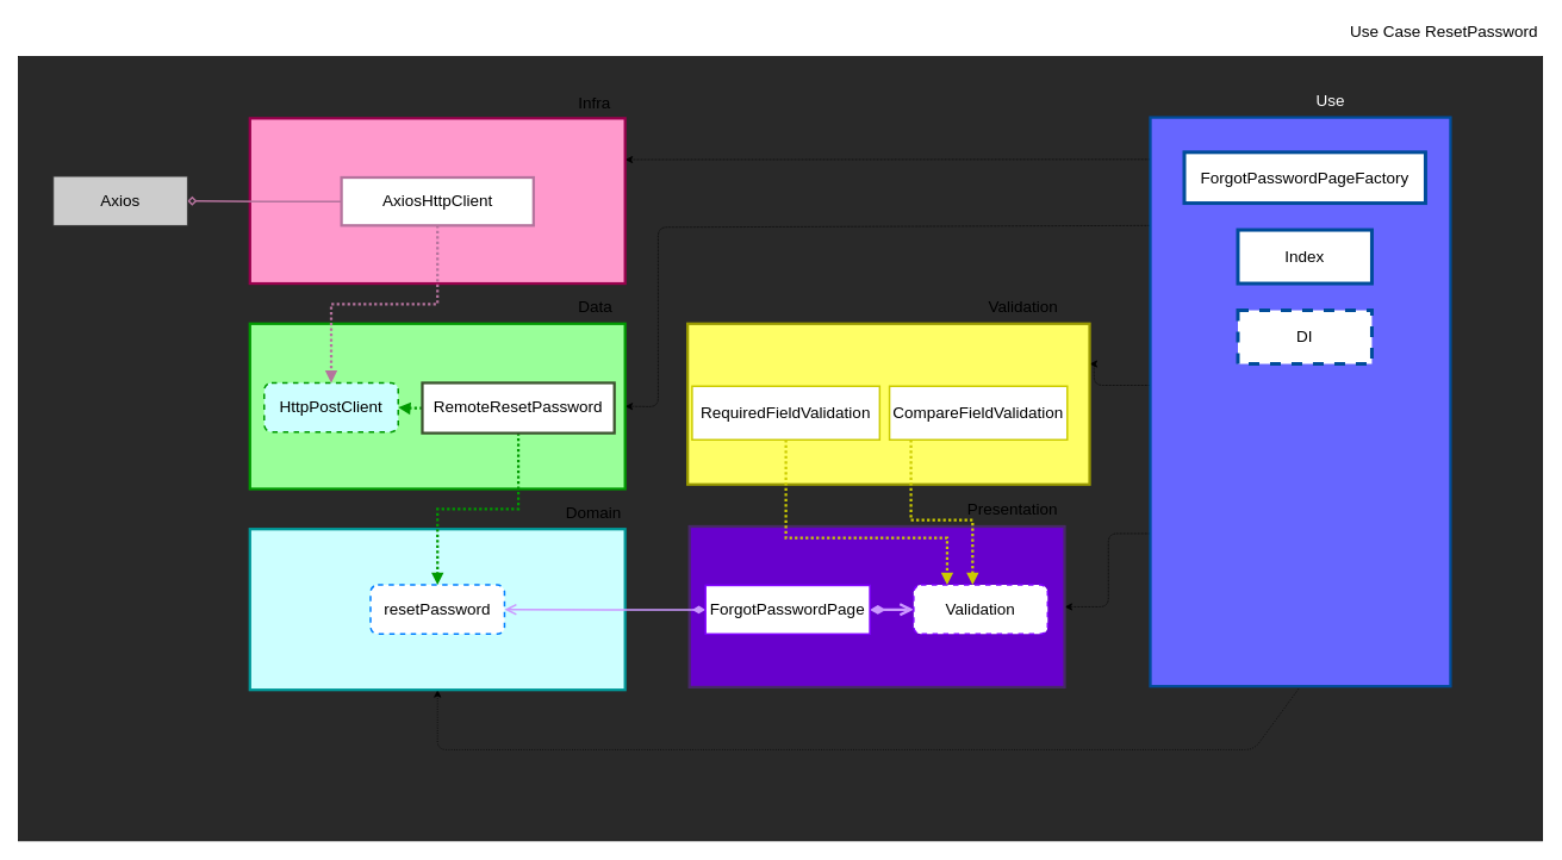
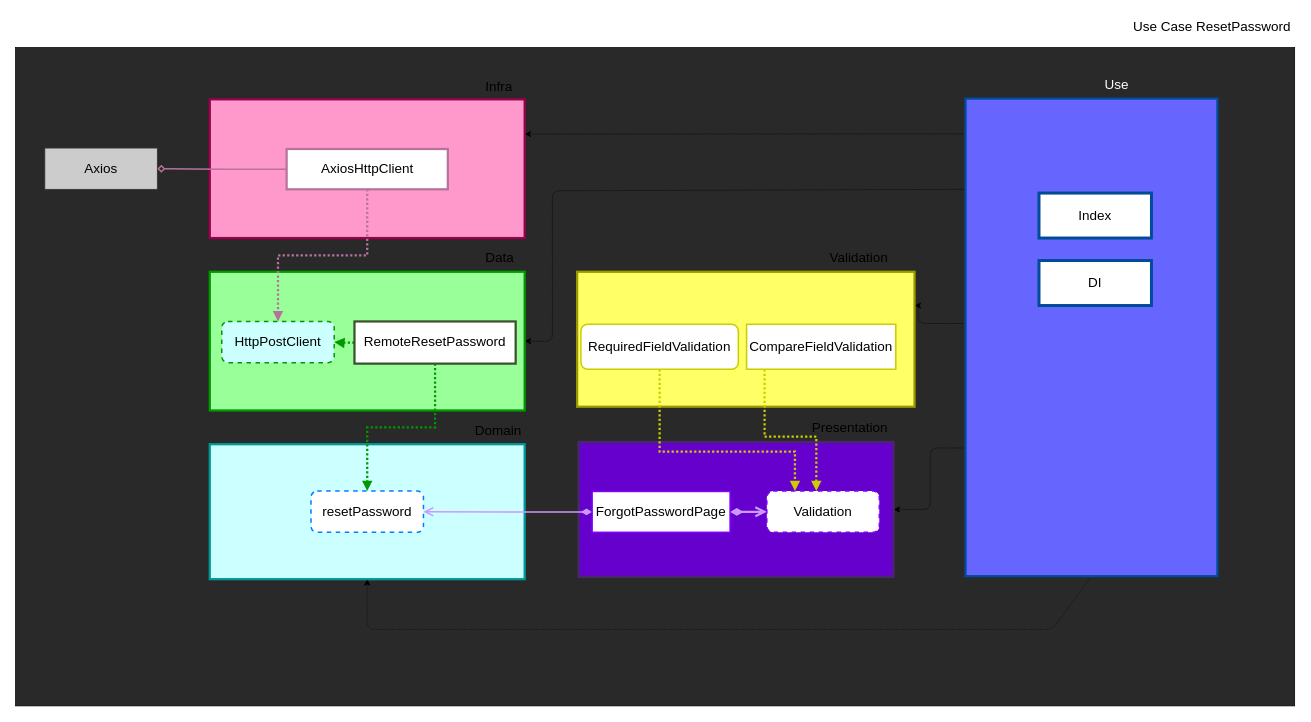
  <mxCell id="0" />
  <mxCell id="1" parent="0" />
  <mxCell id="2" value="" style="rounded=0;whiteSpace=wrap;html=1;fontSize=18;fillColor=#292929;" parent="1" vertex="1"><mxGeometry x="20" y="63" width="1706" height="878" as="geometry" /></mxCell>
  <mxCell id="3" style="edgeStyle=none;html=1;fontColor=#FFFFFF;entryX=1;entryY=0.25;entryDx=0;entryDy=0;dashed=1;dashPattern=1 1;" parent="1" target="30" edge="1"><mxGeometry relative="1" as="geometry"><mxPoint x="1192" y="425" as="targetPoint" /><mxPoint x="1296" y="431" as="sourcePoint" /><Array as="points"><mxPoint x="1224" y="431" /><mxPoint x="1224" y="407" /></Array></mxGeometry></mxCell>
  <mxCell id="4" style="edgeStyle=none;html=1;entryX=1;entryY=0.5;entryDx=0;entryDy=0;fontColor=#FFFFFF;dashed=1;dashPattern=1 1;" parent="1" target="24" edge="1"><mxGeometry relative="1" as="geometry"><mxPoint x="1298" y="597" as="sourcePoint" /><Array as="points"><mxPoint x="1240" y="597" /><mxPoint x="1240" y="679" /></Array></mxGeometry></mxCell>
  <mxCell id="5" style="edgeStyle=none;html=1;entryX=1;entryY=0.25;entryDx=0;entryDy=0;fontColor=#FFFFFF;dashed=1;dashPattern=1 1;" parent="1" target="18" edge="1"><mxGeometry relative="1" as="geometry"><mxPoint x="1294" y="178" as="sourcePoint" /></mxGeometry></mxCell>
  <mxCell id="6" style="edgeStyle=none;html=1;exitX=0.5;exitY=1;exitDx=0;exitDy=0;fontColor=#FFFFFF;entryX=0.5;entryY=1;entryDx=0;entryDy=0;dashed=1;dashPattern=1 2;" parent="1" source="8" target="10" edge="1"><mxGeometry relative="1" as="geometry"><Array as="points"><mxPoint x="1403" y="839" /><mxPoint x="489" y="839" /></Array></mxGeometry></mxCell>
  <mxCell id="7" style="edgeStyle=none;html=1;exitX=0.004;exitY=0.19;exitDx=0;exitDy=0;entryX=1;entryY=0.5;entryDx=0;entryDy=0;fontColor=#FFFFFF;exitPerimeter=0;dashed=1;dashPattern=1 1;" parent="1" source="8" target="9" edge="1"><mxGeometry relative="1" as="geometry"><Array as="points"><mxPoint x="736" y="254" /><mxPoint x="736" y="455" /></Array></mxGeometry></mxCell>
  <mxCell id="8" value="" style="rounded=0;whiteSpace=wrap;html=1;fontSize=18;strokeColor=#004C99;strokeWidth=3;fillColor=#6666FF;" parent="1" vertex="1"><mxGeometry x="1287" y="131" width="336" height="637" as="geometry" /></mxCell>
  <mxCell id="9" value="" style="rounded=0;whiteSpace=wrap;html=1;fillColor=#99FF99;strokeColor=#009900;strokeWidth=3;fontSize=18;" parent="1" vertex="1"><mxGeometry x="279" y="362" width="420" height="185" as="geometry" /></mxCell>
  <mxCell id="10" value="" style="rounded=0;whiteSpace=wrap;html=1;fillColor=#CCFFFF;strokeColor=#009999;strokeWidth=3;fontSize=18;" parent="1" vertex="1"><mxGeometry x="279" y="592" width="420" height="180" as="geometry" /></mxCell>
  <mxCell id="11" value="&lt;font style=&quot;font-size: 18px&quot; color=&quot;#000000&quot;&gt;resetPassword&lt;/font&gt;" style="rounded=1;whiteSpace=wrap;html=1;strokeColor=#007FFF;dashed=1;strokeWidth=2;fillColor=#FFFFFF;" parent="1" vertex="1"><mxGeometry x="414" y="654.5" width="150" height="55" as="geometry" /></mxCell>
  <mxCell id="12" value="Domain" style="text;html=1;strokeColor=none;fillColor=none;align=center;verticalAlign=middle;whiteSpace=wrap;rounded=0;fontSize=18;" parent="1" vertex="1"><mxGeometry x="634" y="559" width="60" height="30" as="geometry" /></mxCell>
  <mxCell id="13" style="edgeStyle=orthogonalEdgeStyle;rounded=0;orthogonalLoop=1;jettySize=auto;html=1;exitX=0.5;exitY=1;exitDx=0;exitDy=0;fontSize=18;strokeWidth=3;fillColor=#d5e8d4;strokeColor=#009900;dashed=1;dashPattern=1 1;endArrow=block;endFill=1;" parent="1" source="15" target="11" edge="1"><mxGeometry relative="1" as="geometry" /></mxCell>
  <mxCell id="14" style="edgeStyle=orthogonalEdgeStyle;rounded=0;orthogonalLoop=1;jettySize=auto;html=1;exitX=0;exitY=0.5;exitDx=0;exitDy=0;fontSize=18;strokeColor=#009900;strokeWidth=3;dashed=1;dashPattern=1 1;endArrow=block;endFill=1;" parent="1" source="15" target="17" edge="1"><mxGeometry relative="1" as="geometry" /></mxCell>
  <mxCell id="15" value="&lt;font style=&quot;font-size: 18px&quot; color=&quot;#000000&quot;&gt;RemoteResetPassword&lt;/font&gt;" style="rounded=0;whiteSpace=wrap;html=1;strokeColor=#3B522E;strokeWidth=3;fillColor=#FFFFFF;" parent="1" vertex="1"><mxGeometry x="472" y="428.25" width="215" height="56.25" as="geometry" /></mxCell>
  <mxCell id="16" value="Data&lt;br&gt;" style="text;html=1;strokeColor=none;fillColor=none;align=center;verticalAlign=middle;whiteSpace=wrap;rounded=0;fontSize=18;" parent="1" vertex="1"><mxGeometry x="636" y="329" width="60" height="30" as="geometry" /></mxCell>
  <mxCell id="17" value="&lt;font style=&quot;font-size: 18px&quot; color=&quot;#000000&quot;&gt;HttpPostClient&lt;/font&gt;" style="rounded=1;whiteSpace=wrap;html=1;strokeColor=#009900;dashed=1;strokeWidth=2;fillColor=#ccffff;" parent="1" vertex="1"><mxGeometry x="295" y="428.25" width="150" height="55" as="geometry" /></mxCell>
  <mxCell id="18" value="" style="rounded=0;whiteSpace=wrap;html=1;fillColor=#FF99CC;strokeColor=#99004D;strokeWidth=3;fontSize=18;" parent="1" vertex="1"><mxGeometry x="279" y="132" width="420" height="185" as="geometry" /></mxCell>
  <mxCell id="19" style="edgeStyle=orthogonalEdgeStyle;rounded=0;orthogonalLoop=1;jettySize=auto;html=1;exitX=0;exitY=0.5;exitDx=0;exitDy=0;fontSize=18;strokeColor=#B5739D;strokeWidth=2;endArrow=diamond;endFill=0;sourcePerimeterSpacing=0;startSize=6;" parent="1" source="21" target="23" edge="1"><mxGeometry relative="1" as="geometry" /></mxCell>
  <mxCell id="20" style="edgeStyle=orthogonalEdgeStyle;rounded=0;orthogonalLoop=1;jettySize=auto;html=1;exitX=0.5;exitY=1;exitDx=0;exitDy=0;fontSize=18;strokeColor=#B5739D;strokeWidth=3;dashed=1;dashPattern=1 1;endArrow=block;endFill=1;" parent="1" source="21" target="17" edge="1"><mxGeometry relative="1" as="geometry" /></mxCell>
  <mxCell id="21" value="&lt;font style=&quot;font-size: 18px&quot; color=&quot;#000000&quot;&gt;AxiosHttpClient&lt;/font&gt;" style="rounded=0;whiteSpace=wrap;html=1;strokeColor=#B5739D;strokeWidth=3;fillColor=#FFFFFF;" parent="1" vertex="1"><mxGeometry x="381.5" y="198.25" width="215" height="53.75" as="geometry" /></mxCell>
  <mxCell id="22" value="Infra" style="text;html=1;strokeColor=none;fillColor=none;align=center;verticalAlign=middle;whiteSpace=wrap;rounded=0;fontSize=18;" parent="1" vertex="1"><mxGeometry x="635" y="100" width="60" height="30" as="geometry" /></mxCell>
  <mxCell id="23" value="&lt;font style=&quot;font-size: 18px&quot; color=&quot;#000000&quot;&gt;Axios&lt;/font&gt;" style="rounded=0;whiteSpace=wrap;html=1;strokeColor=#333333;fillColor=#CCCCCC;" parent="1" vertex="1"><mxGeometry x="59" y="197" width="150" height="55" as="geometry" /></mxCell>
  <mxCell id="24" value="" style="rounded=0;whiteSpace=wrap;html=1;fillColor=#6600CC;strokeColor=#472966;strokeWidth=3;fontSize=18;" parent="1" vertex="1"><mxGeometry x="771" y="589" width="420" height="180" as="geometry" /></mxCell>
  <mxCell id="25" style="edgeStyle=orthogonalEdgeStyle;rounded=0;orthogonalLoop=1;jettySize=auto;html=1;exitX=0;exitY=0.5;exitDx=0;exitDy=0;fontSize=18;strokeColor=#CC99FF;strokeWidth=2;endArrow=open;endFill=0;startArrow=diamondThin;startFill=1;targetPerimeterSpacing=0;endSize=9;startSize=9;" parent="1" source="27" target="11" edge="1"><mxGeometry relative="1" as="geometry" /></mxCell>
  <mxCell id="26" style="edgeStyle=orthogonalEdgeStyle;rounded=0;orthogonalLoop=1;jettySize=auto;html=1;exitX=1;exitY=0.5;exitDx=0;exitDy=0;fontSize=18;fontColor=#FFFFFF;strokeColor=#CC99FF;strokeWidth=3;endArrow=open;endFill=0;startArrow=diamondThin;startFill=1;endSize=9;startSize=9;" parent="1" source="27" target="29" edge="1"><mxGeometry relative="1" as="geometry" /></mxCell>
  <mxCell id="27" value="&lt;font color=&quot;#000000&quot;&gt;&lt;span style=&quot;font-size: 18px&quot;&gt;ForgotPasswordPage&lt;/span&gt;&lt;/font&gt;" style="rounded=0;whiteSpace=wrap;html=1;strokeColor=#7F00FF;strokeWidth=2;fillColor=#FFFFFF;" parent="1" vertex="1"><mxGeometry x="789" y="655" width="184" height="54.5" as="geometry" /></mxCell>
  <mxCell id="28" value="Presentation" style="text;html=1;strokeColor=none;fillColor=none;align=center;verticalAlign=middle;whiteSpace=wrap;rounded=0;fontSize=18;" parent="1" vertex="1"><mxGeometry x="1078" y="555" width="110" height="30" as="geometry" /></mxCell>
  <mxCell id="29" value="&lt;font style=&quot;font-size: 18px&quot; color=&quot;#000000&quot;&gt;Validation&lt;/font&gt;" style="rounded=1;whiteSpace=wrap;html=1;strokeColor=#7F00FF;dashed=1;strokeWidth=2;fillColor=#FFFFFF;" parent="1" vertex="1"><mxGeometry x="1022" y="654.5" width="150" height="55" as="geometry" /></mxCell>
  <mxCell id="30" value="" style="rounded=0;whiteSpace=wrap;html=1;fillColor=#FFFF66;strokeColor=#999900;strokeWidth=3;fontSize=18;" parent="1" vertex="1"><mxGeometry x="769" y="362" width="450" height="180" as="geometry" /></mxCell>
  <mxCell id="31" style="edgeStyle=orthogonalEdgeStyle;rounded=0;orthogonalLoop=1;jettySize=auto;html=1;exitX=0.5;exitY=1;exitDx=0;exitDy=0;fontSize=18;fontColor=#FFFFFF;strokeColor=#CCCC00;strokeWidth=3;fillColor=#fff2cc;endArrow=block;endFill=1;dashed=1;dashPattern=1 1;entryX=0.25;entryY=0;entryDx=0;entryDy=0;" parent="1" source="32" target="29" edge="1"><mxGeometry relative="1" as="geometry"><Array as="points"><mxPoint x="879" y="602" /><mxPoint x="1059" y="602" /></Array></mxGeometry></mxCell>
- <mxCell id="32" value="&lt;font style=&quot;font-size: 18px&quot; color=&quot;#000000&quot;&gt;RequiredFieldValidation&lt;/font&gt;" style="rounded=0;whiteSpace=wrap;html=1;strokeColor=#CCCC00;strokeWidth=2;fillColor=#FFFFFF;" parent="1" vertex="1"><mxGeometry x="774" y="432" width="210" height="60" as="geometry" /></mxCell>
+ <mxCell id="32" value="&lt;font style=&quot;font-size: 18px&quot; color=&quot;#000000&quot;&gt;RequiredFieldValidation&lt;/font&gt;" style="whiteSpace=wrap;html=1;strokeColor=#CCCC00;strokeWidth=2;fillColor=#FFFFFF;rounded=1;" parent="1" vertex="1"><mxGeometry x="774" y="432" width="210" height="60" as="geometry" /></mxCell>
  <mxCell id="33" value="Validation" style="text;html=1;strokeColor=none;fillColor=none;align=center;verticalAlign=middle;whiteSpace=wrap;rounded=0;fontSize=18;" parent="1" vertex="1"><mxGeometry x="1104" y="328" width="82" height="30" as="geometry" /></mxCell>
  <mxCell id="34" style="edgeStyle=orthogonalEdgeStyle;rounded=0;orthogonalLoop=1;jettySize=auto;html=1;fontSize=18;fontColor=#FFFFFF;strokeColor=#CCCC00;strokeWidth=3;fillColor=#fff2cc;endArrow=block;endFill=1;dashed=1;dashPattern=1 1;" parent="1" source="35" target="29" edge="1"><mxGeometry relative="1" as="geometry"><Array as="points"><mxPoint x="1019" y="582" /><mxPoint x="1088" y="582" /></Array></mxGeometry></mxCell>
  <mxCell id="35" value="&lt;font color=&quot;#000000&quot;&gt;&lt;span style=&quot;font-size: 18px&quot;&gt;CompareFieldValidation&lt;/span&gt;&lt;/font&gt;" style="rounded=0;whiteSpace=wrap;html=1;strokeColor=#CCCC00;strokeWidth=2;fillColor=#FFFFFF;" parent="1" vertex="1"><mxGeometry x="995" y="432" width="199" height="60" as="geometry" /></mxCell>
  <mxCell id="36" value="Use" style="text;html=1;strokeColor=none;fillColor=none;align=center;verticalAlign=middle;whiteSpace=wrap;rounded=0;fontSize=18;fontColor=#FFFFFF;" parent="1" vertex="1"><mxGeometry x="1459" y="98" width="60" height="30" as="geometry" /></mxCell>
- <mxCell id="37" value="ForgotPasswordPageFactory" style="rounded=0;whiteSpace=wrap;html=1;fontSize=18;fontColor=#000000;strokeColor=#004C99;strokeWidth=4;fillColor=#FFFFFF;" parent="1" vertex="1"><mxGeometry x="1325" y="170" width="270" height="57" as="geometry" /></mxCell>
  <mxCell id="38" value="Index" style="rounded=0;whiteSpace=wrap;html=1;fontSize=18;fontColor=#000000;strokeColor=#004C99;strokeWidth=4;fillColor=#FFFFFF;" parent="1" vertex="1"><mxGeometry x="1385" y="257" width="150" height="60" as="geometry" /></mxCell>
- <mxCell id="39" value="DI" style="rounded=0;whiteSpace=wrap;html=1;fontSize=18;fontColor=#000000;strokeColor=#004C99;strokeWidth=4;fillColor=#FFFFFF;dashed=1;" parent="1" vertex="1"><mxGeometry x="1385" y="347" width="150" height="60" as="geometry" /></mxCell>
+ <mxCell id="39" value="DI" style="rounded=0;whiteSpace=wrap;html=1;fontSize=18;fontColor=#000000;strokeColor=#004C99;strokeWidth=4;fillColor=#FFFFFF;" parent="1" vertex="1"><mxGeometry x="1385" y="347" width="150" height="60" as="geometry" /></mxCell>
  <mxCell id="40" value="Use Case ResetPassword" style="text;html=1;strokeColor=none;fillColor=none;align=center;verticalAlign=middle;whiteSpace=wrap;rounded=0;fontSize=18;" parent="1" vertex="1"><mxGeometry x="1506" y="20" width="220" height="30" as="geometry" /></mxCell>
